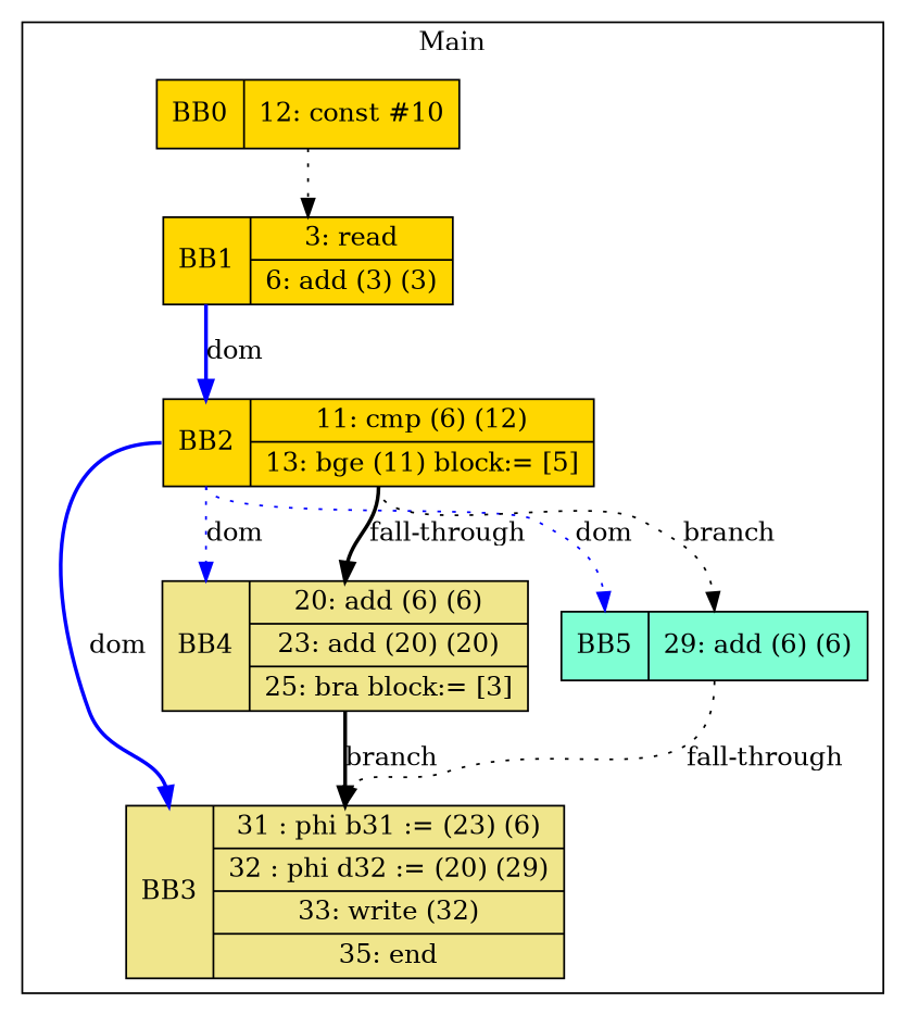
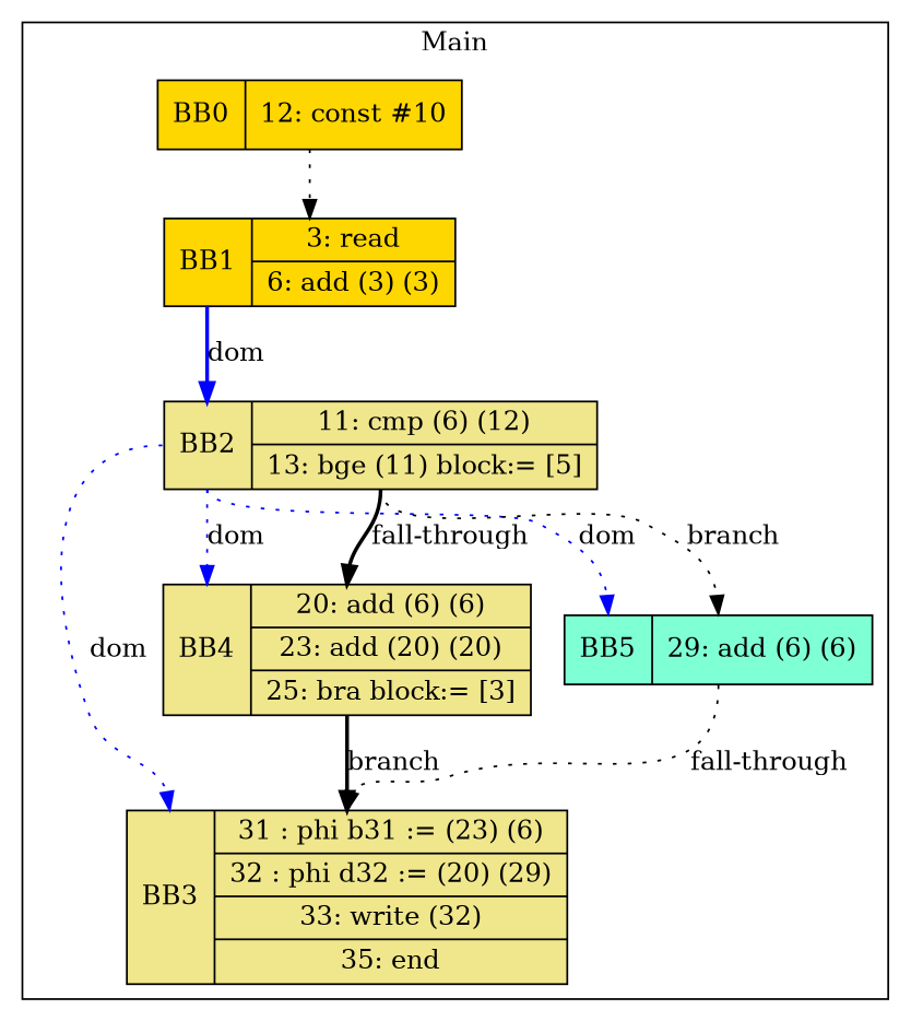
  digraph {
    node [fillcolor=gold shape=record style=filled]
    edge [headport=n style=dotted tailport=s]
    n1 [label="<b>BB0|{12: const #10}"]
    n2 [label="<b>BB1|{3: read|6: add (3) (3)}"]
-   n3 [label="<b>BB2|{11: cmp (6) (12)|13: bge (11) block:= [5]}"]
+   n3 [fillcolor=khaki label="<b>BB2|{11: cmp (6) (12)|13: bge (11) block:= [5]}"]
    n4 [fillcolor=khaki label="<b>BB3|{31 : phi b31 := (23) (6)|32 : phi d32 := (20) (29)|33: write (32)|35: end}"]
    n5 [fillcolor=khaki label="<b>BB4|{20: add (6) (6)|23: add (20) (20)|25: bra block:= [3]}"]
    n6 [fillcolor=aquamarine label="<b>BB5|{29: add (6) (6)}"]
    subgraph cluster_1 {
      label=Main
      n1
      n2
      n3
      n4
      n5
      n6
    }
    n1 -> n2
    n2 -> n3 [color=blue headport=b label=dom style=bold tailport=b]
-   n3 -> n4 [color=blue headport=b label=dom style=bold tailport=b]
+   n3 -> n4 [color=blue headport=b label=dom tailport=b]
    n3 -> n5 [color=blue headport=b label=dom tailport=b]
    n3 -> n5 [label="fall-through" style=bold]
    n3 -> n6 [color=blue headport=b label=dom tailport=b]
    n3 -> n6 [label=branch]
    n5 -> n4 [label=branch style=bold]
    n6 -> n4 [label="fall-through"]
  }
